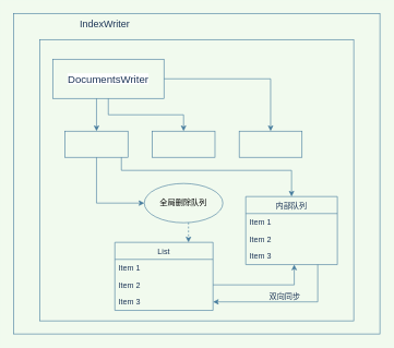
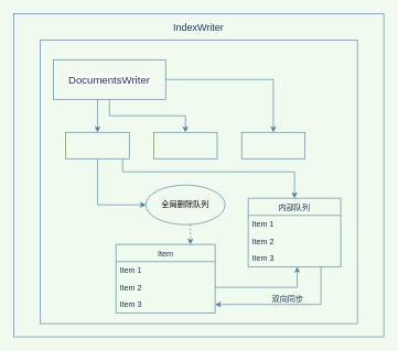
  <mxCell id="0" />
  <mxCell id="1" parent="0" />
  <mxCell id="2" value="" style="rounded=0;whiteSpace=wrap;html=1;fillColor=none;strokeColor=#457B9D;fontColor=#1D3557;" parent="1" vertex="1"><mxGeometry x="20" y="20" width="560" height="490" as="geometry" /></mxCell>
  <mxCell id="3" value="" style="rounded=0;whiteSpace=wrap;html=1;fillColor=none;strokeColor=#457B9D;fontColor=#1D3557;" parent="1" vertex="1"><mxGeometry x="60" y="60" width="480" height="430" as="geometry" /></mxCell>
  <mxCell id="4" style="edgeStyle=orthogonalEdgeStyle;rounded=0;orthogonalLoop=1;jettySize=auto;html=1;entryX=0.5;entryY=0;entryDx=0;entryDy=0;fontSize=15;fontColor=#1D3557;strokeColor=#457B9D;labelBackgroundColor=#F1FAEE;" parent="1" source="7" target="14" edge="1"><mxGeometry relative="1" as="geometry"><mxPoint x="145" y="200" as="targetPoint" /><Array as="points"><mxPoint x="147" y="120" /></Array></mxGeometry></mxCell>
  <mxCell id="5" style="edgeStyle=orthogonalEdgeStyle;rounded=0;orthogonalLoop=1;jettySize=auto;html=1;entryX=0.5;entryY=0;entryDx=0;entryDy=0;fontSize=15;fontColor=#1D3557;strokeColor=#457B9D;labelBackgroundColor=#F1FAEE;" parent="1" source="7" target="15" edge="1"><mxGeometry relative="1" as="geometry"><mxPoint x="280" y="200" as="targetPoint" /></mxGeometry></mxCell>
  <mxCell id="6" style="edgeStyle=orthogonalEdgeStyle;rounded=0;orthogonalLoop=1;jettySize=auto;html=1;entryX=0.5;entryY=0;entryDx=0;entryDy=0;fontSize=15;fontColor=#1D3557;strokeColor=#457B9D;labelBackgroundColor=#F1FAEE;" parent="1" source="7" target="16" edge="1"><mxGeometry relative="1" as="geometry"><mxPoint x="410" y="200" as="targetPoint" /><Array as="points"><mxPoint x="413" y="120" /></Array></mxGeometry></mxCell>
  <mxCell id="7" value="&lt;span style=&quot;font-size: medium ; text-align: left ; background-color: rgb(255 , 255 , 255)&quot;&gt;DocumentsWriter&lt;/span&gt;" style="rounded=0;whiteSpace=wrap;html=1;fontColor=#1D3557;strokeColor=#457B9D;shadow=0;fillColor=none;" parent="1" vertex="1"><mxGeometry x="80" y="90" width="170" height="60" as="geometry" /></mxCell>
- <mxCell id="8" value="IndexWriter" style="text;html=1;strokeColor=none;fillColor=none;align=center;verticalAlign=middle;whiteSpace=wrap;rounded=0;fontColor=#1D3557;fontSize=15;" parent="1" vertex="1"><mxGeometry x="95" y="25" width="130" height="20" as="geometry" /></mxCell>
+ <mxCell id="8" value="IndexWriter" style="text;html=1;strokeColor=none;fillColor=none;align=center;verticalAlign=middle;whiteSpace=wrap;rounded=0;fontColor=#1D3557;fontSize=15;" parent="1" vertex="1"><mxGeometry x="235" y="30" width="130" height="20" as="geometry" /></mxCell>
  <mxCell id="9" style="edgeStyle=orthogonalEdgeStyle;rounded=0;orthogonalLoop=1;jettySize=auto;html=1;exitX=0.5;exitY=1;exitDx=0;exitDy=0;fontColor=#1D3557;labelBackgroundColor=#F1FAEE;strokeColor=#457B9D;" parent="1" source="8" target="8" edge="1"><mxGeometry relative="1" as="geometry" /></mxCell>
  <mxCell id="10" style="edgeStyle=orthogonalEdgeStyle;rounded=0;orthogonalLoop=1;jettySize=auto;html=1;entryX=0.75;entryY=0;entryDx=0;entryDy=0;fontColor=#1D3557;strokeColor=#457B9D;labelBackgroundColor=#F1FAEE;dashed=1;" parent="1" source="11" target="17" edge="1"><mxGeometry relative="1" as="geometry"><Array as="points"><mxPoint x="288" y="360" /></Array></mxGeometry></mxCell>
  <mxCell id="11" value="&lt;font color=&quot;#000000&quot;&gt;全局删除队列&lt;/font&gt;" style="ellipse;whiteSpace=wrap;html=1;fillColor=none;strokeColor=#457B9D;fontColor=#1D3557;" parent="1" vertex="1"><mxGeometry x="220" y="280" width="120" height="60" as="geometry" /></mxCell>
  <mxCell id="12" style="edgeStyle=orthogonalEdgeStyle;rounded=0;orthogonalLoop=1;jettySize=auto;html=1;entryX=0;entryY=0.5;entryDx=0;entryDy=0;strokeColor=#457B9D;labelBackgroundColor=#F1FAEE;fontColor=#1D3557;" parent="1" source="14" target="11" edge="1"><mxGeometry relative="1" as="geometry"><Array as="points"><mxPoint x="147" y="310" /></Array></mxGeometry></mxCell>
  <mxCell id="13" style="edgeStyle=orthogonalEdgeStyle;rounded=0;orthogonalLoop=1;jettySize=auto;html=1;strokeColor=#457B9D;labelBackgroundColor=#F1FAEE;fontColor=#1D3557;" parent="1" source="14" target="21" edge="1"><mxGeometry relative="1" as="geometry"><Array as="points"><mxPoint x="185" y="260" /><mxPoint x="445" y="260" /></Array></mxGeometry></mxCell>
  <mxCell id="14" value="" style="rounded=0;whiteSpace=wrap;html=1;strokeColor=#457B9D;fillColor=none;fontColor=#1D3557;" parent="1" vertex="1"><mxGeometry x="99" y="200" width="96" height="40" as="geometry" /></mxCell>
  <mxCell id="15" value="" style="rounded=0;whiteSpace=wrap;html=1;strokeColor=#457B9D;fillColor=none;fontColor=#1D3557;" parent="1" vertex="1"><mxGeometry x="232" y="200" width="96" height="40" as="geometry" /></mxCell>
  <mxCell id="16" value="" style="rounded=0;whiteSpace=wrap;html=1;strokeColor=#457B9D;fillColor=none;fontColor=#1D3557;" parent="1" vertex="1"><mxGeometry x="365" y="200" width="96" height="40" as="geometry" /></mxCell>
- <mxCell id="17" value="List" style="swimlane;fontStyle=0;childLayout=stackLayout;horizontal=1;startSize=26;horizontalStack=0;resizeParent=1;resizeParentMax=0;resizeLast=0;collapsible=1;marginBottom=0;strokeColor=#457B9D;fillColor=none;fontColor=#1D3557;" parent="1" vertex="1"><mxGeometry x="175" y="370" width="150" height="104" as="geometry" /></mxCell>
+ <mxCell id="17" value="Item" style="swimlane;fontStyle=0;childLayout=stackLayout;horizontal=1;startSize=26;horizontalStack=0;resizeParent=1;resizeParentMax=0;resizeLast=0;collapsible=1;marginBottom=0;strokeColor=#457B9D;fillColor=none;fontColor=#1D3557;" parent="1" vertex="1"><mxGeometry x="175" y="370" width="150" height="104" as="geometry" /></mxCell>
  <mxCell id="18" value="Item 1" style="text;strokeColor=none;fillColor=none;align=left;verticalAlign=top;spacingLeft=4;spacingRight=4;overflow=hidden;rotatable=0;points=[[0,0.5],[1,0.5]];portConstraint=eastwest;fontColor=#1D3557;" parent="17" vertex="1"><mxGeometry y="26" width="150" height="26" as="geometry" /></mxCell>
  <mxCell id="19" value="Item 2" style="text;strokeColor=none;fillColor=none;align=left;verticalAlign=top;spacingLeft=4;spacingRight=4;overflow=hidden;rotatable=0;points=[[0,0.5],[1,0.5]];portConstraint=eastwest;fontColor=#1D3557;" parent="17" vertex="1"><mxGeometry y="52" width="150" height="26" as="geometry" /></mxCell>
  <mxCell id="20" value="Item 3" style="text;strokeColor=none;fillColor=none;align=left;verticalAlign=top;spacingLeft=4;spacingRight=4;overflow=hidden;rotatable=0;points=[[0,0.5],[1,0.5]];portConstraint=eastwest;fontColor=#1D3557;" parent="17" vertex="1"><mxGeometry y="78" width="150" height="26" as="geometry" /></mxCell>
  <mxCell id="21" value="内部队列" style="swimlane;fontStyle=0;childLayout=stackLayout;horizontal=1;startSize=26;horizontalStack=0;resizeParent=1;resizeParentMax=0;resizeLast=0;collapsible=1;marginBottom=0;strokeColor=#457B9D;fillColor=none;fontColor=#1D3557;" parent="1" vertex="1"><mxGeometry x="375" y="300" width="140" height="104" as="geometry" /></mxCell>
  <mxCell id="22" value="Item 1" style="text;strokeColor=none;fillColor=none;align=left;verticalAlign=top;spacingLeft=4;spacingRight=4;overflow=hidden;rotatable=0;points=[[0,0.5],[1,0.5]];portConstraint=eastwest;fontColor=#1D3557;" parent="21" vertex="1"><mxGeometry y="26" width="140" height="26" as="geometry" /></mxCell>
  <mxCell id="23" value="Item 2" style="text;strokeColor=none;fillColor=none;align=left;verticalAlign=top;spacingLeft=4;spacingRight=4;overflow=hidden;rotatable=0;points=[[0,0.5],[1,0.5]];portConstraint=eastwest;fontColor=#1D3557;" parent="21" vertex="1"><mxGeometry y="52" width="140" height="26" as="geometry" /></mxCell>
  <mxCell id="24" value="Item 3" style="text;strokeColor=none;fillColor=none;align=left;verticalAlign=top;spacingLeft=4;spacingRight=4;overflow=hidden;rotatable=0;points=[[0,0.5],[1,0.5]];portConstraint=eastwest;fontColor=#1D3557;" parent="21" vertex="1"><mxGeometry y="78" width="140" height="26" as="geometry" /></mxCell>
  <mxCell id="25" style="edgeStyle=orthogonalEdgeStyle;rounded=0;orthogonalLoop=1;jettySize=auto;html=1;entryX=0.529;entryY=1;entryDx=0;entryDy=0;entryPerimeter=0;fontColor=#1D3557;strokeColor=#457B9D;labelBackgroundColor=#F1FAEE;" parent="1" source="19" target="24" edge="1"><mxGeometry relative="1" as="geometry" /></mxCell>
  <mxCell id="26" style="edgeStyle=orthogonalEdgeStyle;rounded=0;orthogonalLoop=1;jettySize=auto;html=1;entryX=1;entryY=0.5;entryDx=0;entryDy=0;fontColor=#1D3557;strokeColor=#457B9D;labelBackgroundColor=#F1FAEE;" parent="1" source="24" target="20" edge="1"><mxGeometry relative="1" as="geometry"><Array as="points"><mxPoint x="485" y="461" /></Array></mxGeometry></mxCell>
  <mxCell id="27" value="双向同步" style="text;html=1;strokeColor=none;fillColor=none;align=center;verticalAlign=middle;whiteSpace=wrap;rounded=0;fontColor=#1D3557;" parent="1" vertex="1"><mxGeometry x="405" y="440" width="60" height="25" as="geometry" /></mxCell>
